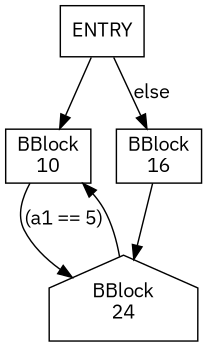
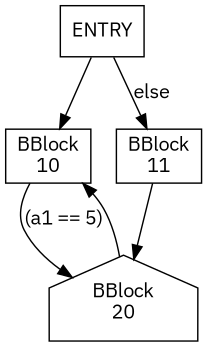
  digraph {
    fontname="IBM Plex Sans"
    node [fontname="IBM Plex Sans" shape=box]
    edge [fontname="IBM Plex Sans"]
    n1 [label="BBlock\n10"]
-   n2 [label="BBlock\n24" shape=house]
+   n2 [label="BBlock\n20" shape=house]
    ENTRY
-   n4 [label="BBlock\n16"]
+   n4 [label="BBlock\n11"]
    n1 -> n2 [label="(a1 == 5)"]
    n2 -> n1
    ENTRY -> n1
    ENTRY -> n4 [label=else]
    n4 -> n2
  }
